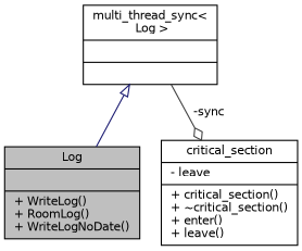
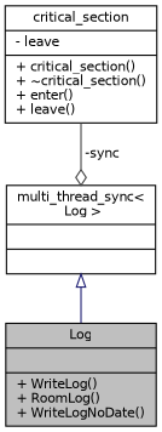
  digraph {
    node [color=black fillcolor=white fontname=Helvetica fontsize=10 shape=record style=filled]
    edge [fontname=Helvetica fontsize=10 labelfontname=Helvetica labelfontsize=10 style=solid]
    n1 [fillcolor=grey75 fontcolor=black height=0.2 label="{Log\n||+ WriteLog()\l+ RoomLog()\l+ WriteLogNoDate()\l}" width=0.4]
    n2 [height=0.2 label="{multi_thread_sync\<\l Log \>\n||}" width=0.4]
    n3 [height=0.2 label="{critical_section\n|- leave\l|+ critical_section()\l+ ~critical_section()\l+ enter()\l+ leave()\l}" width=0.4]
    n2 -> n1 [arrowtail=onormal color=midnightblue dir=back]
-   n2 -> n3 [arrowhead=odiamond color=grey25 label=" -sync"]
+   n3 -> n2 [arrowhead=odiamond color=grey25 label=" -sync"]
  }
